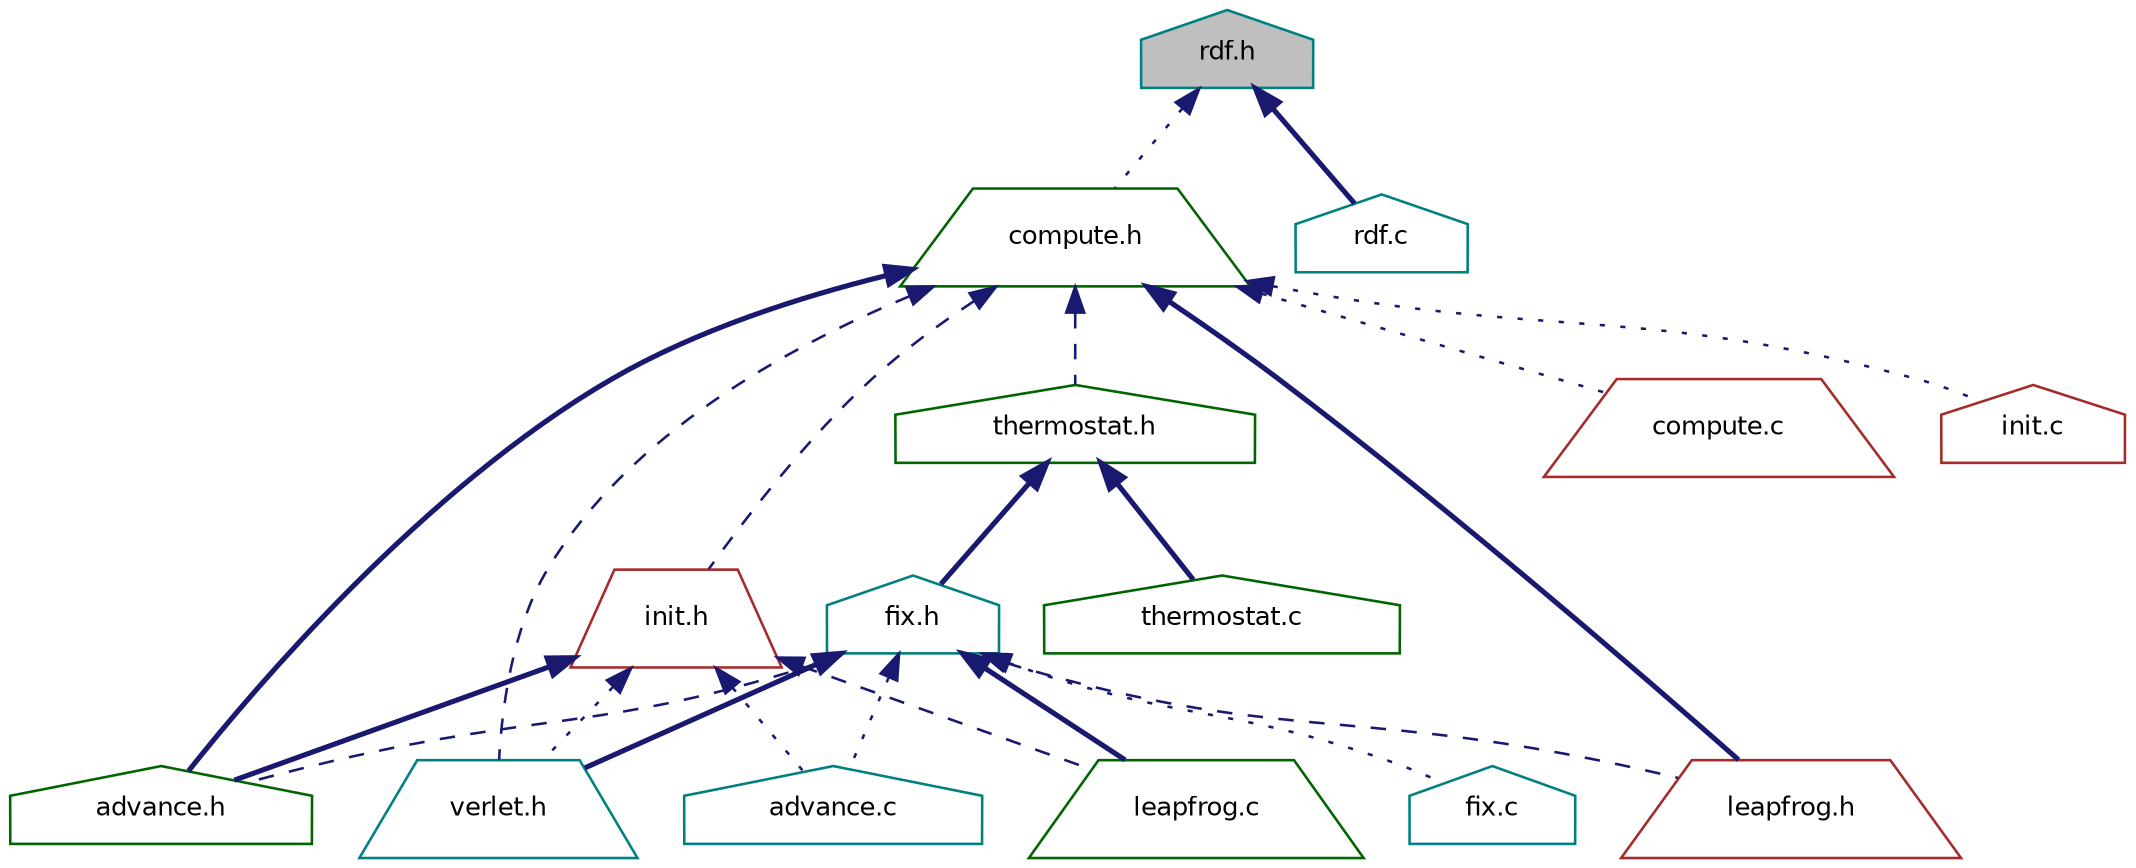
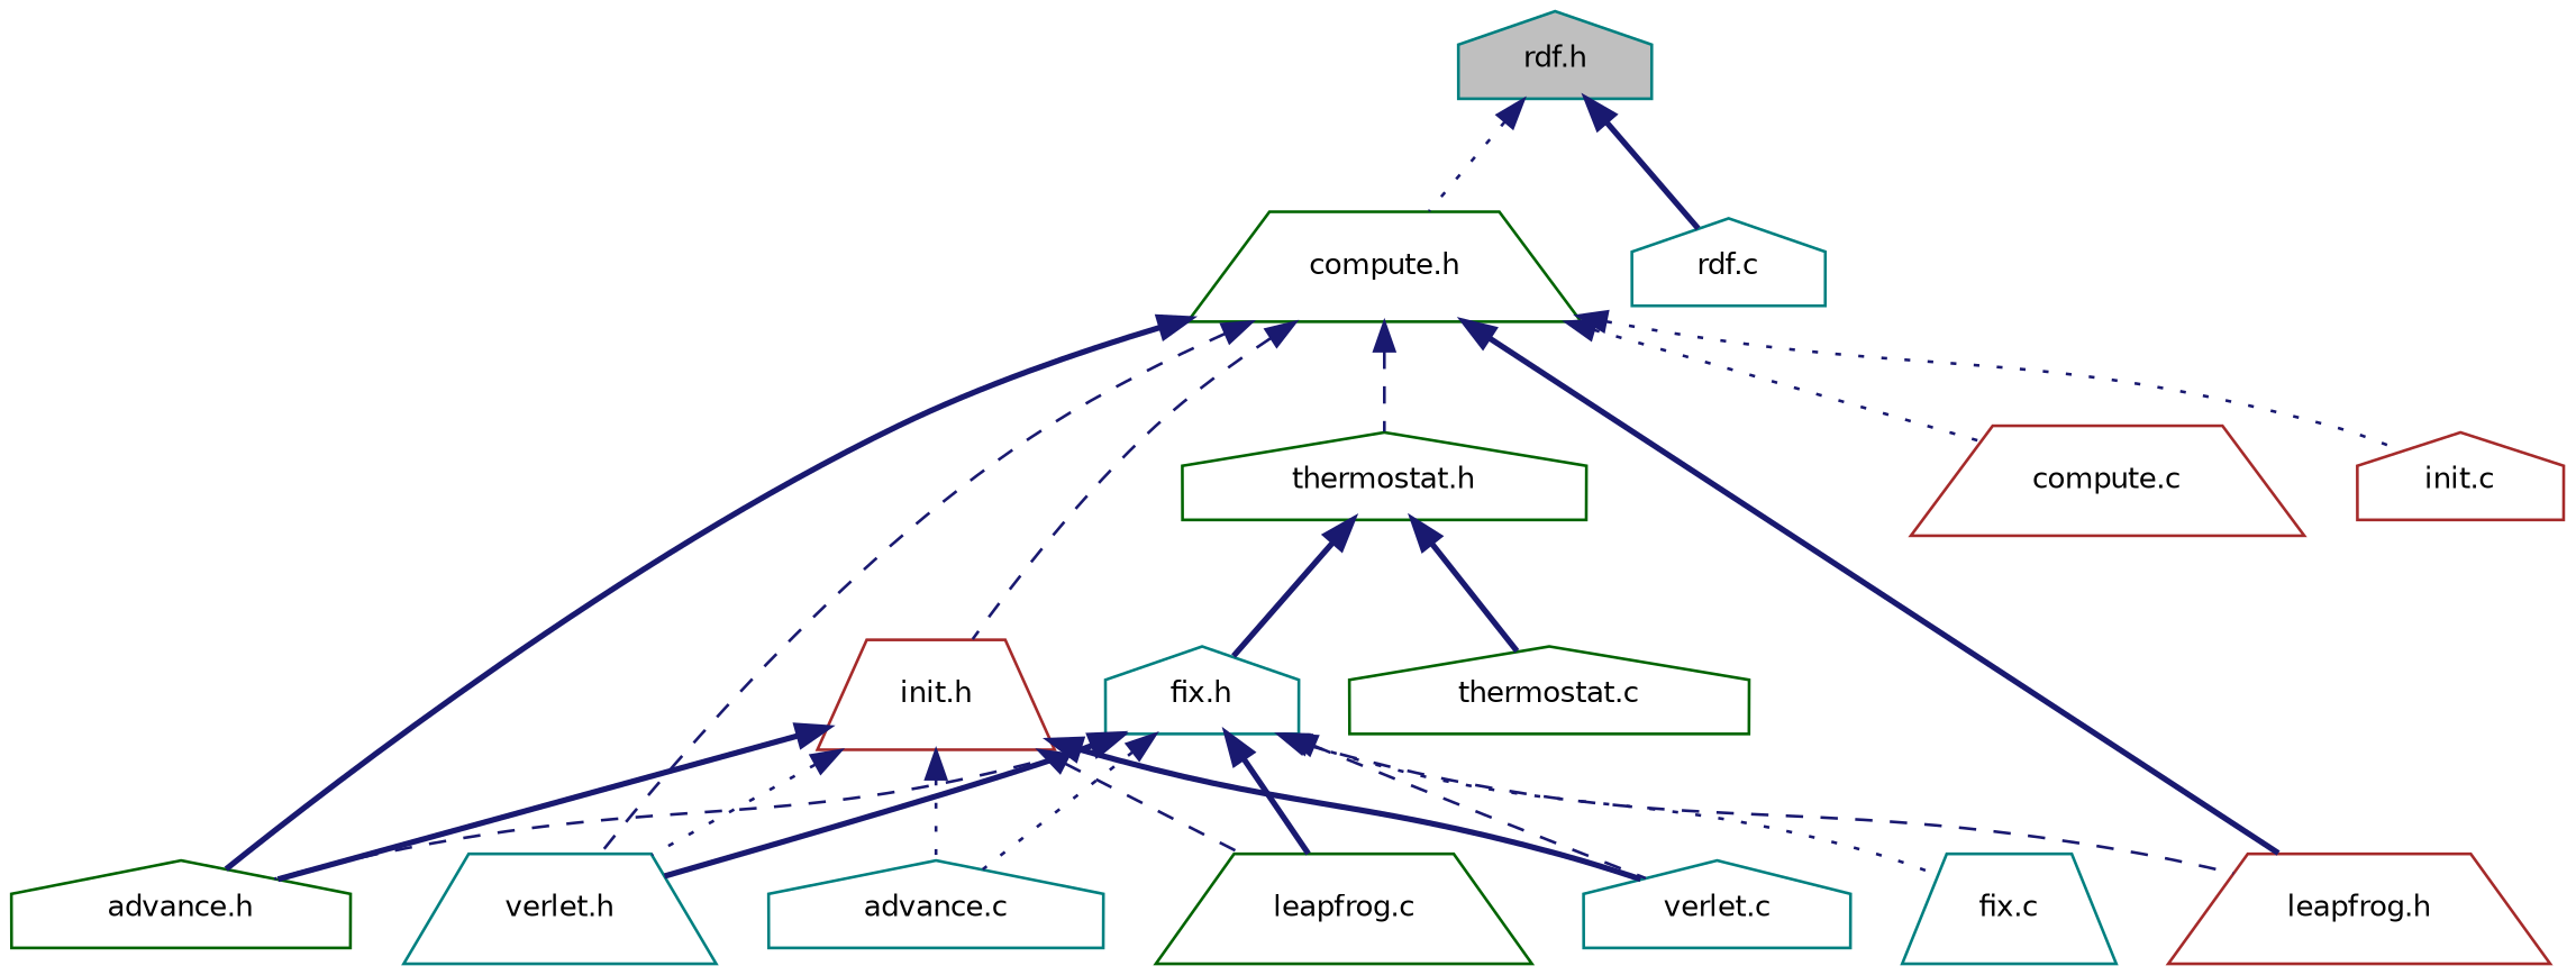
  digraph {
    node [color=teal fillcolor=white fontname=Helvetica fontsize=10 shape=house style=filled]
    edge [color=midnightblue dir=back fontname=Helvetica fontsize=10 labelfontname=Helvetica labelfontsize=10 style=bold]
    n1 [fillcolor=grey75 fontcolor=black height=0.2 label="rdf.h" width=0.4]
    n2 [color=darkgreen height=0.2 label="compute.h" shape=trapezium width=0.4]
    n3 [height=0.2 label="rdf.c" width=0.4]
    n4 [color=darkgreen height=0.2 label="thermostat.h" width=0.4]
    n5 [color=darkgreen height=0.2 label="advance.h" width=0.4]
    n6 [color=brown height=0.2 label="leapfrog.h" shape=trapezium width=0.4]
    n7 [height=0.2 label="verlet.h" shape=trapezium width=0.4]
    n8 [color=brown height=0.2 label="init.h" shape=trapezium width=0.4]
    n9 [color=brown height=0.2 label="compute.c" shape=trapezium width=0.4]
    n10 [color=brown height=0.2 label="init.c" width=0.4]
    n11 [height=0.2 label="fix.h" width=0.4]
    n12 [color=darkgreen height=0.2 label="thermostat.c" width=0.4]
    n13 [height=0.2 label="advance.c" width=0.4]
    n14 [color=darkgreen height=0.2 label="leapfrog.c" shape=trapezium width=0.4]
-   n16 [height=0.2 label="fix.c" width=0.4]
+   n15 [height=0.2 label="verlet.c" width=0.4]
+   n16 [height=0.2 label="fix.c" shape=trapezium width=0.4]
    n1 -> n2 [style=dotted]
    n1 -> n3
    n2 -> n4 [style=dashed]
    n2 -> n5
    n2 -> n6
    n2 -> n7 [style=dashed]
    n2 -> n8 [style=dashed]
    n2 -> n9 [style=dotted]
    n2 -> n10 [style=dotted]
    n4 -> n11
    n4 -> n12
    n8 -> n5
    n8 -> n7 [style=dotted]
    n8 -> n13 [style=dotted]
    n8 -> n14 [style=dashed]
+   n8 -> n15
    n11 -> n5 [style=dashed]
    n11 -> n6 [style=dashed]
    n11 -> n7
    n11 -> n13 [style=dotted]
    n11 -> n14
+   n11 -> n15 [style=dashed]
    n11 -> n16 [style=dotted]
  }
